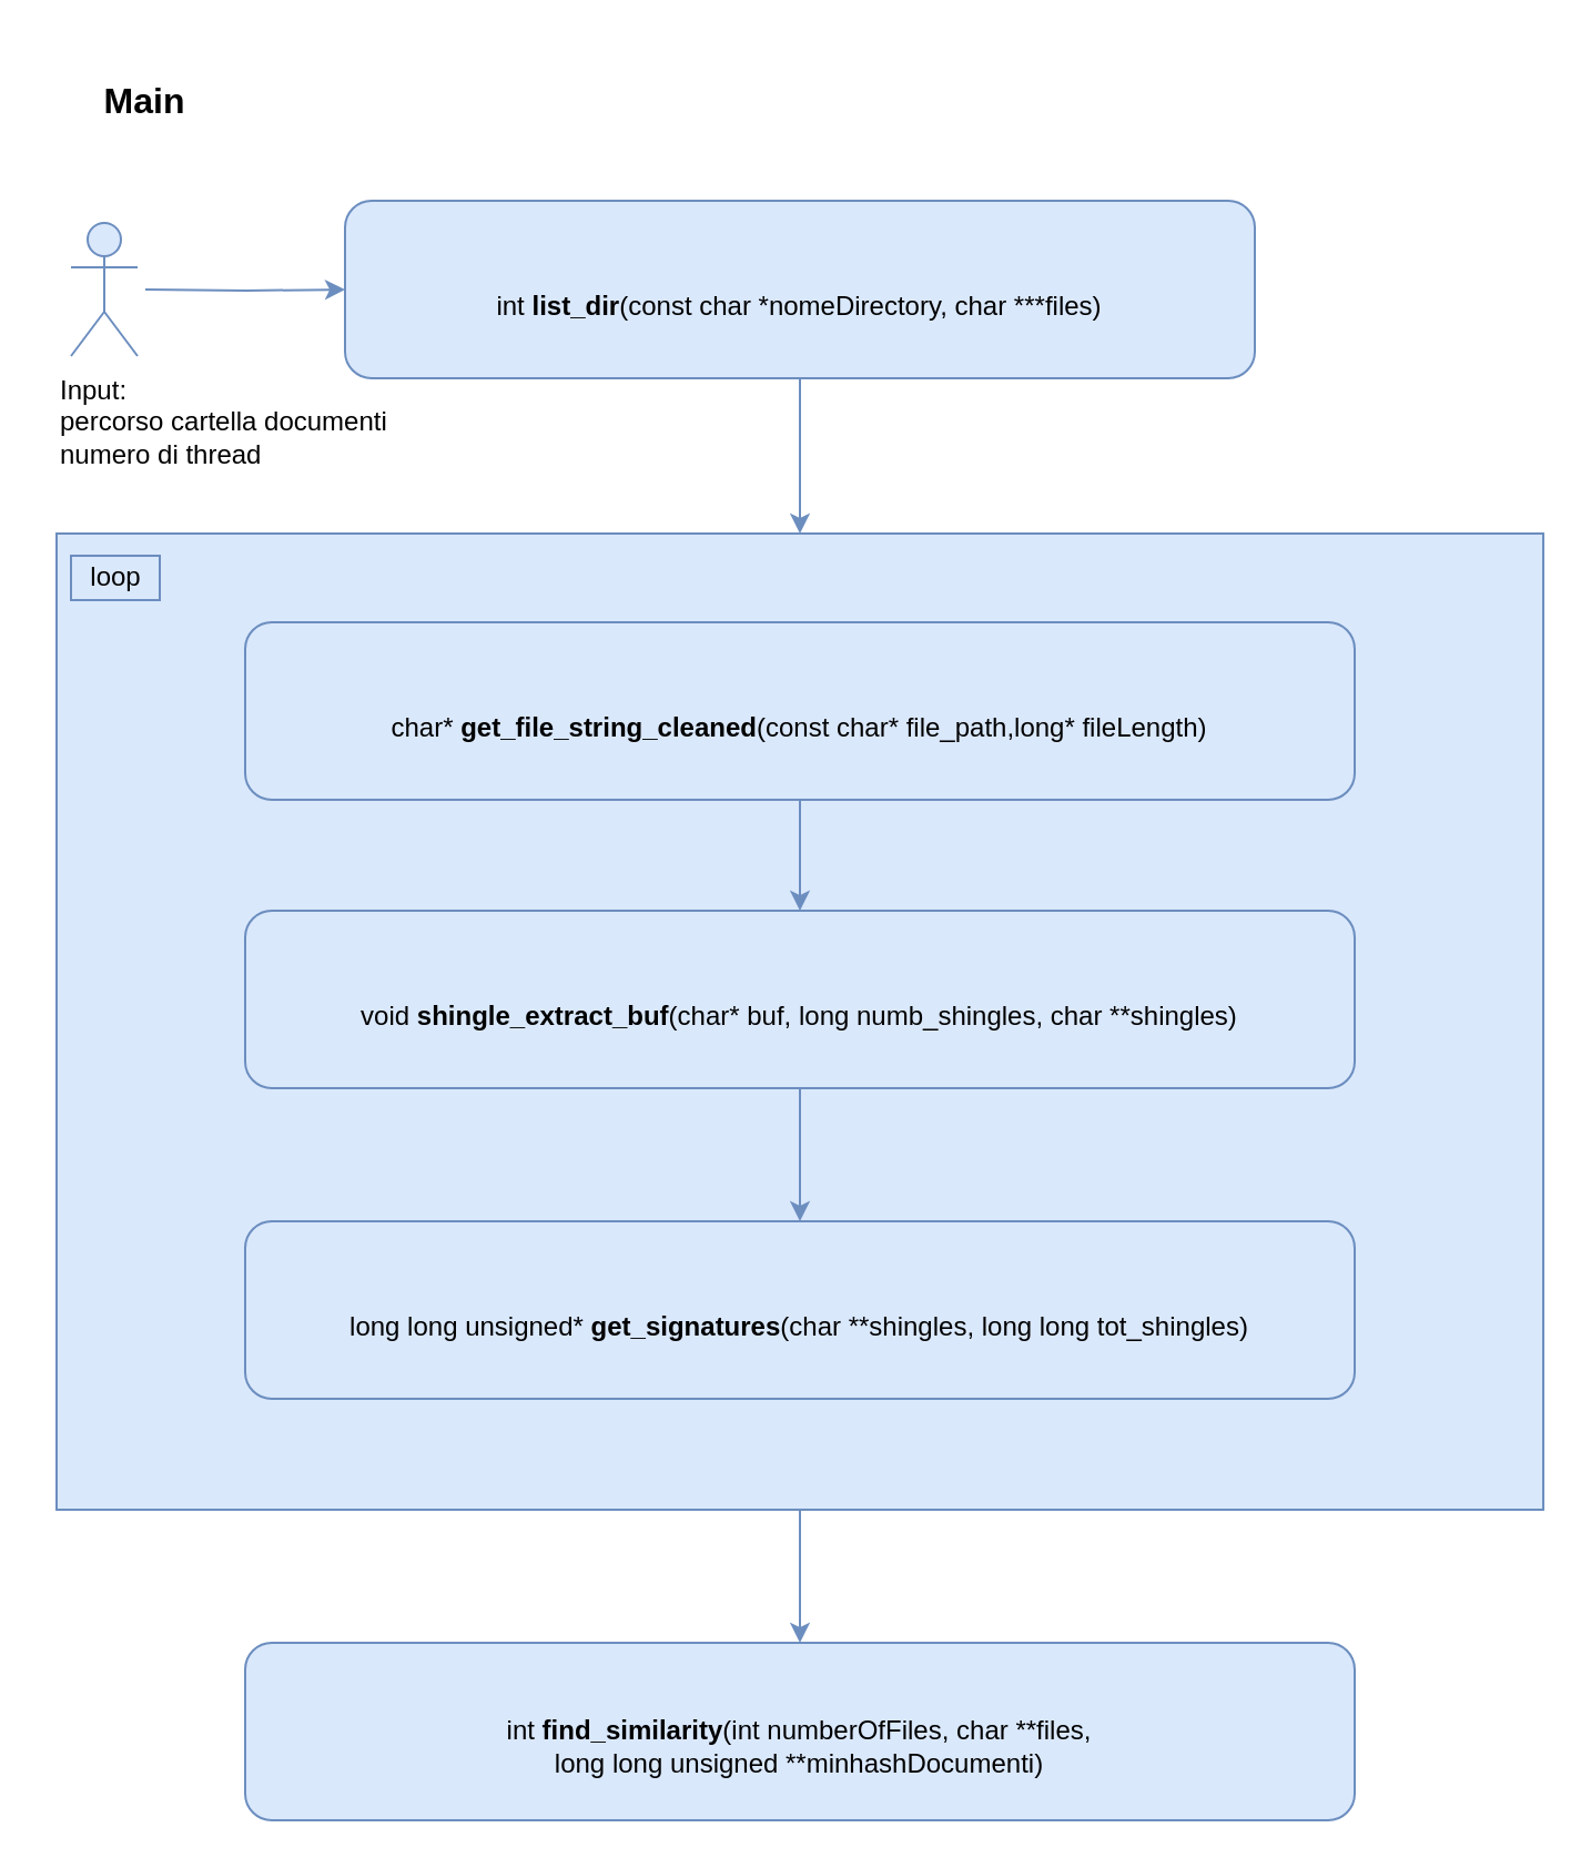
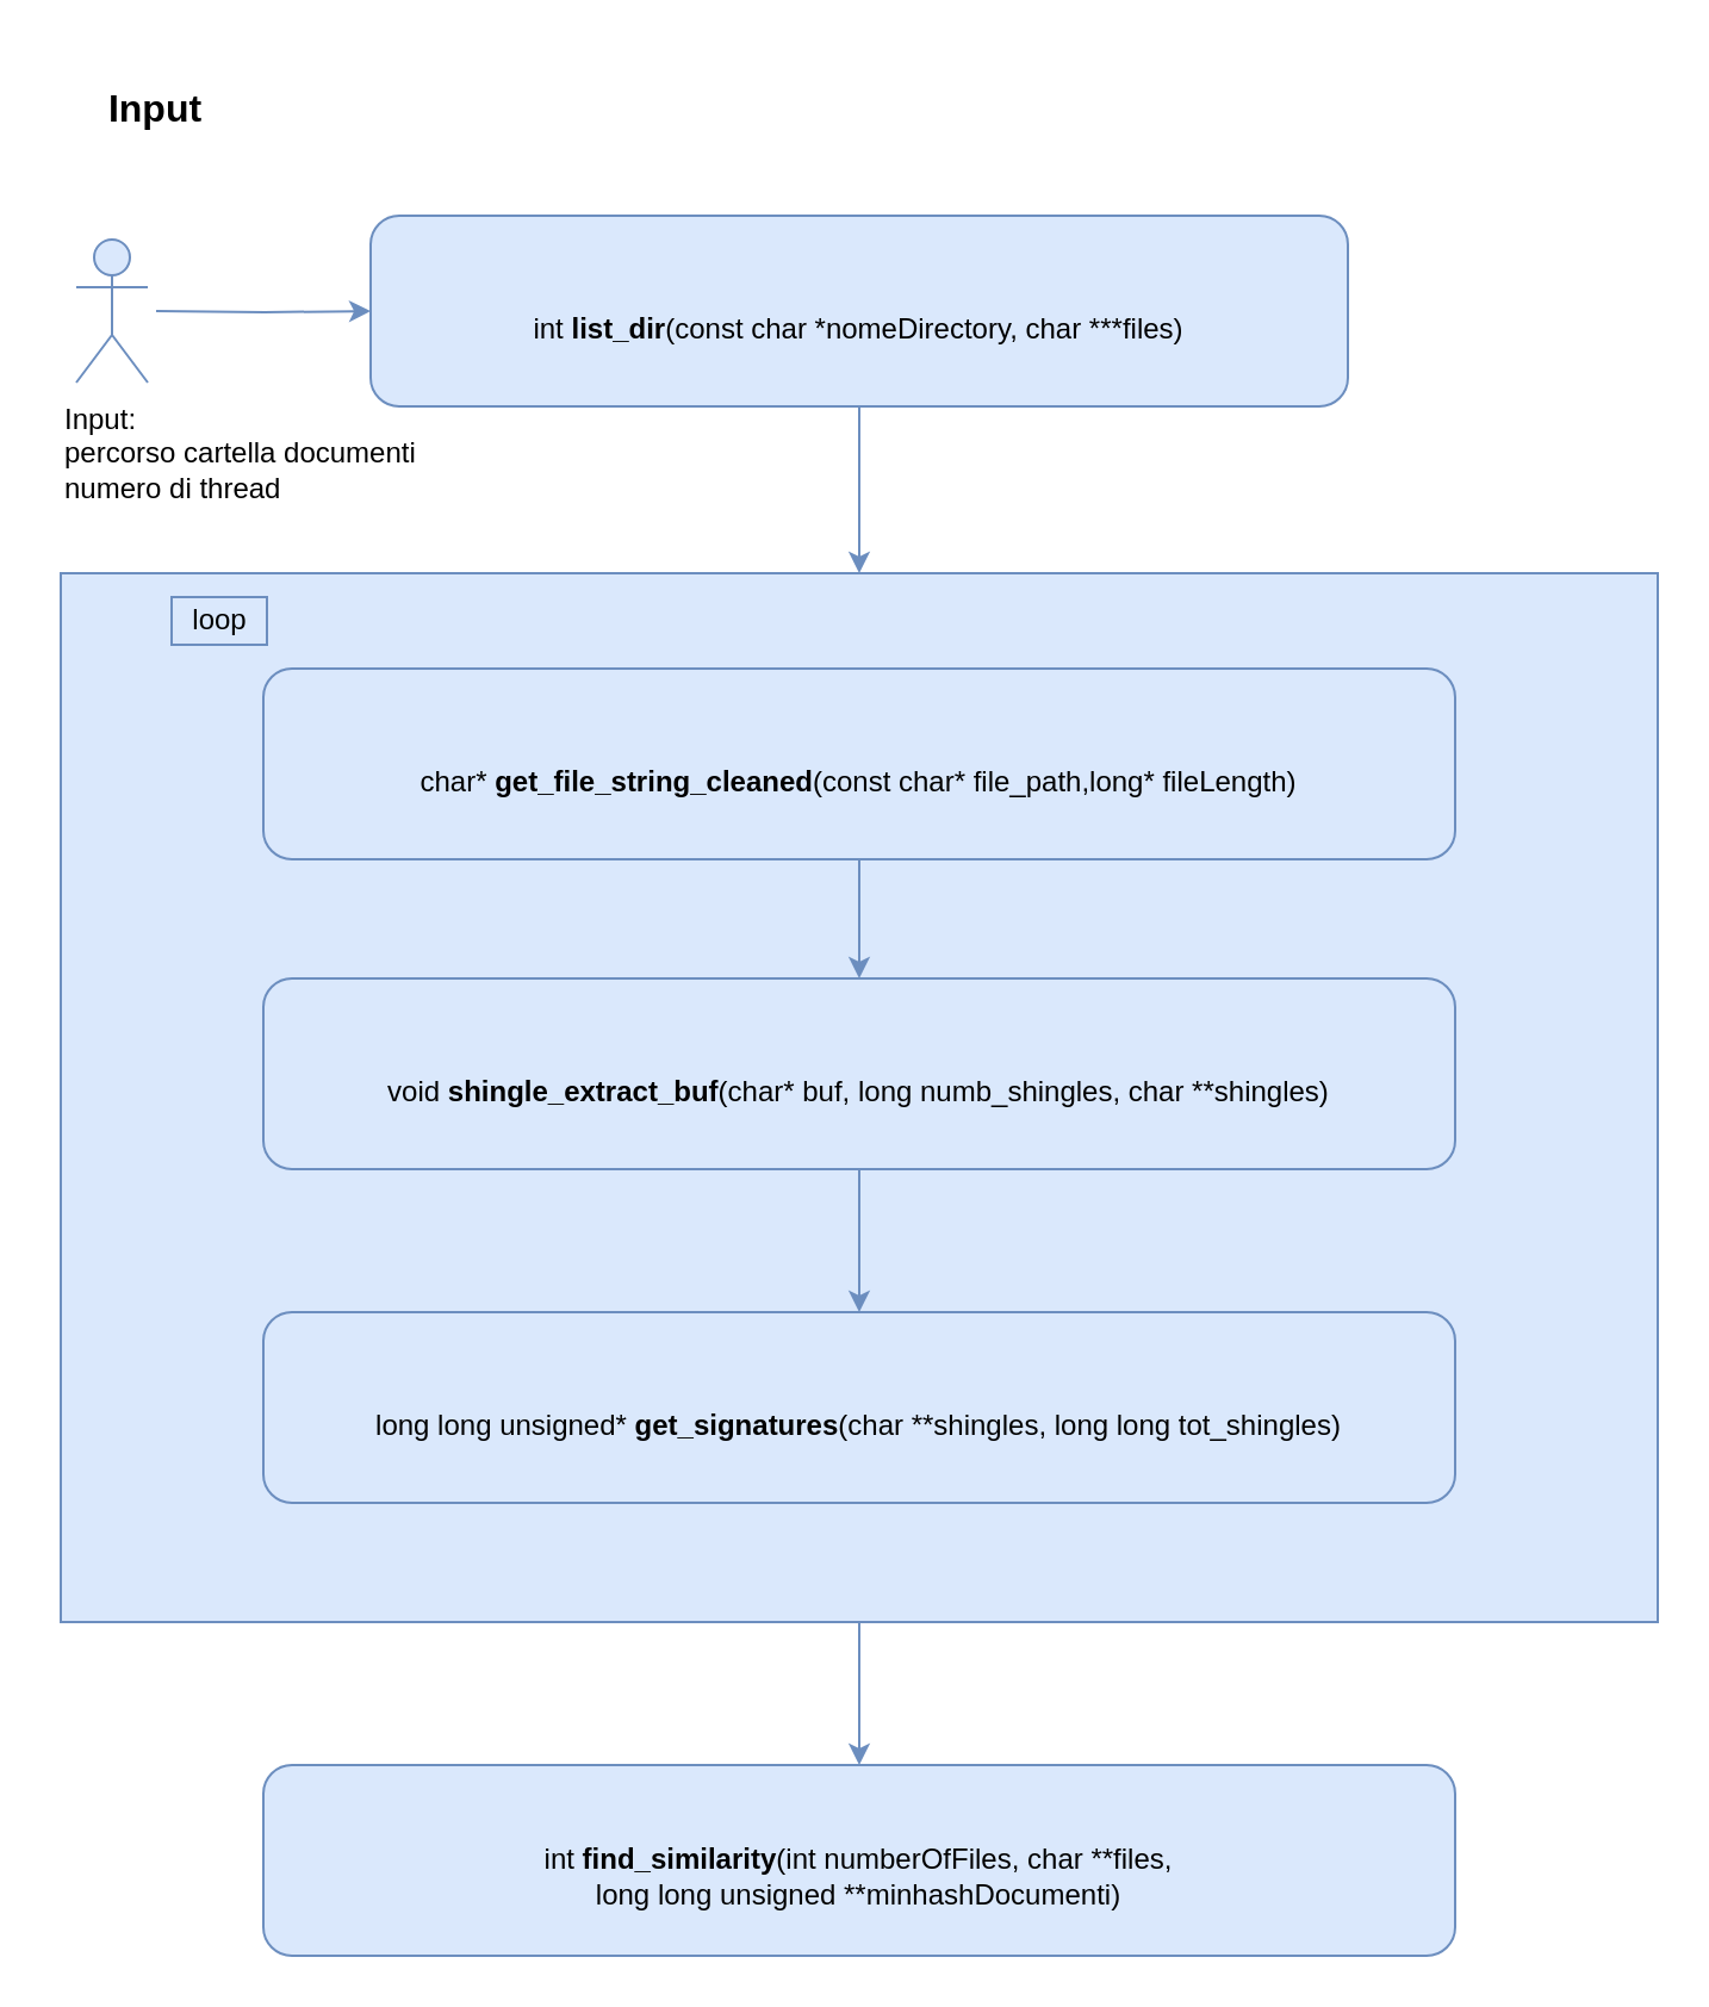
  <mxCell id="0" />
  <mxCell id="1" parent="0" />
  <mxCell id="2" value="&lt;br&gt;&lt;p style=&quot;margin-top: 0px ; margin-bottom: 0px ; margin-left: 0px ; margin-right: 0px ; text-indent: 0px&quot;&gt;int&lt;b&gt; list_dir&lt;/b&gt;(const char *nomeDirectory, char ***files) &lt;/p&gt;" style="rounded=1;whiteSpace=wrap;html=1;align=center;fillColor=#dae8fc;strokeColor=#6c8ebf;" vertex="1" parent="1"><mxGeometry x="155" y="90" width="410" height="80" as="geometry" /></mxCell>
  <mxCell id="3" value="" style="endArrow=classic;html=1;exitX=0.5;exitY=1;exitDx=0;exitDy=0;fillColor=#dae8fc;strokeColor=#6c8ebf;" edge="1" parent="1" source="2"><mxGeometry width="50" height="50" relative="1" as="geometry"><mxPoint x="445" y="440" as="sourcePoint" /><mxPoint x="360" y="240" as="targetPoint" /></mxGeometry></mxCell>
  <mxCell id="4" value="" style="rounded=0;whiteSpace=wrap;html=1;align=center;fillColor=#dae8fc;strokeColor=#6c8ebf;" vertex="1" parent="1"><mxGeometry x="25" y="240" width="670" height="440" as="geometry" /></mxCell>
  <mxCell id="5" value="&lt;br&gt;&lt;p style=&quot;margin-top: 0px ; margin-bottom: 0px ; margin-left: 0px ; margin-right: 0px ; text-indent: 0px&quot;&gt;char* &lt;b&gt;get_file_string_cleaned&lt;/b&gt;(const char* file_path,long* fileLength)&lt;/p&gt;" style="rounded=1;whiteSpace=wrap;html=1;align=center;fillColor=#dae8fc;strokeColor=#6c8ebf;" vertex="1" parent="1"><mxGeometry x="110" y="280" width="500" height="80" as="geometry" /></mxCell>
  <mxCell id="6" value="&lt;br&gt;&lt;p style=&quot;margin-top: 0px ; margin-bottom: 0px ; margin-left: 0px ; margin-right: 0px ; text-indent: 0px&quot;&gt;void &lt;b&gt;shingle_extract_buf&lt;/b&gt;(char* buf, long numb_shingles, char **shingles)&lt;/p&gt;" style="rounded=1;whiteSpace=wrap;html=1;align=center;fillColor=#dae8fc;strokeColor=#6c8ebf;" vertex="1" parent="1"><mxGeometry x="110" y="410" width="500" height="80" as="geometry" /></mxCell>
  <mxCell id="7" value="&lt;br&gt;&lt;p style=&quot;margin-top: 0px ; margin-bottom: 0px ; margin-left: 0px ; margin-right: 0px ; text-indent: 0px&quot;&gt;long long unsigned* &lt;b&gt;get_signatures&lt;/b&gt;(char **shingles, long long tot_shingles)&lt;/p&gt;" style="rounded=1;whiteSpace=wrap;html=1;align=center;fillColor=#dae8fc;strokeColor=#6c8ebf;" vertex="1" parent="1"><mxGeometry x="110" y="550" width="500" height="80" as="geometry" /></mxCell>
  <mxCell id="8" value="&lt;br&gt;&lt;p style=&quot;margin-top: 0px ; margin-bottom: 0px ; margin-left: 0px ; margin-right: 0px ; text-indent: 0px&quot;&gt;int &lt;b&gt;find_similarity&lt;/b&gt;(int numberOfFiles, char **files, &lt;br&gt;long long unsigned **minhashDocumenti)&lt;/p&gt;" style="rounded=1;whiteSpace=wrap;html=1;align=center;fillColor=#dae8fc;strokeColor=#6c8ebf;" vertex="1" parent="1"><mxGeometry x="110" y="740" width="500" height="80" as="geometry" /></mxCell>
  <mxCell id="9" value="" style="endArrow=classic;html=1;entryX=0.5;entryY=0;entryDx=0;entryDy=0;fillColor=#dae8fc;strokeColor=#6c8ebf;exitX=0.5;exitY=1;exitDx=0;exitDy=0;" edge="1" parent="1" source="4" target="8"><mxGeometry width="50" height="50" relative="1" as="geometry"><mxPoint x="360" y="790" as="sourcePoint" /><mxPoint x="495" y="460" as="targetPoint" /></mxGeometry></mxCell>
  <mxCell id="10" value="" style="endArrow=classic;html=1;exitX=0.5;exitY=1;exitDx=0;exitDy=0;entryX=0.5;entryY=0;entryDx=0;entryDy=0;fillColor=#dae8fc;strokeColor=#6c8ebf;" edge="1" parent="1" source="6" target="7"><mxGeometry width="50" height="50" relative="1" as="geometry"><mxPoint x="445" y="510" as="sourcePoint" /><mxPoint x="355" y="500" as="targetPoint" /></mxGeometry></mxCell>
  <mxCell id="11" value="" style="endArrow=classic;html=1;exitX=0.5;exitY=1;exitDx=0;exitDy=0;entryX=0.5;entryY=0;entryDx=0;entryDy=0;fillColor=#dae8fc;strokeColor=#6c8ebf;" edge="1" parent="1" source="5" target="6"><mxGeometry width="50" height="50" relative="1" as="geometry"><mxPoint x="445" y="510" as="sourcePoint" /><mxPoint x="495" y="460" as="targetPoint" /></mxGeometry></mxCell>
- <mxCell id="12" value="loop" style="text;html=1;strokeColor=#6c8ebf;fillColor=#dae8fc;align=center;verticalAlign=middle;whiteSpace=wrap;rounded=0;" vertex="1" parent="1"><mxGeometry x="31.5" y="250" width="40" height="20" as="geometry" /></mxCell>
- <mxCell id="13" value="&lt;font style=&quot;font-size: 16px&quot;&gt;&lt;b&gt;Main&lt;/b&gt;&lt;/font&gt;" style="text;html=1;strokeColor=none;fillColor=none;align=center;verticalAlign=middle;whiteSpace=wrap;rounded=0;" vertex="1" parent="1"><mxGeometry x="20" y="20" width="90" height="50" as="geometry" /></mxCell>
+ <mxCell id="12" value="loop" style="text;html=1;strokeColor=#6c8ebf;fillColor=#dae8fc;align=center;verticalAlign=middle;whiteSpace=wrap;rounded=0;" vertex="1" parent="1"><mxGeometry x="71.5" y="250" width="40" height="20" as="geometry" /></mxCell>
+ <mxCell id="13" value="&lt;font style=&quot;font-size: 16px&quot;&gt;&lt;b&gt;Input&lt;/b&gt;&lt;/font&gt;" style="text;html=1;strokeColor=none;fillColor=none;align=center;verticalAlign=middle;whiteSpace=wrap;rounded=0;" vertex="1" parent="1"><mxGeometry x="20" y="20" width="90" height="50" as="geometry" /></mxCell>
  <mxCell id="14" value="&lt;div&gt;Input: &lt;br&gt;&lt;/div&gt;&lt;div&gt;percorso cartella documenti&lt;/div&gt;numero di thread" style="text;html=1;strokeColor=none;fillColor=none;align=left;verticalAlign=middle;whiteSpace=wrap;rounded=0;" vertex="1" parent="1"><mxGeometry x="25" y="180" width="283.5" height="20" as="geometry" /></mxCell>
  <mxCell id="15" value="" style="edgeStyle=orthogonalEdgeStyle;rounded=0;orthogonalLoop=1;jettySize=auto;html=1;fillColor=#dae8fc;strokeColor=#6c8ebf;" edge="1" parent="1" target="2"><mxGeometry relative="1" as="geometry"><mxPoint x="65" y="130" as="sourcePoint" /></mxGeometry></mxCell>
  <mxCell id="16" value="" style="shape=umlActor;verticalLabelPosition=bottom;verticalAlign=top;html=1;outlineConnect=0;align=left;fillColor=#dae8fc;strokeColor=#6c8ebf;" vertex="1" parent="1"><mxGeometry x="31.5" y="100" width="30" height="60" as="geometry" /></mxCell>
